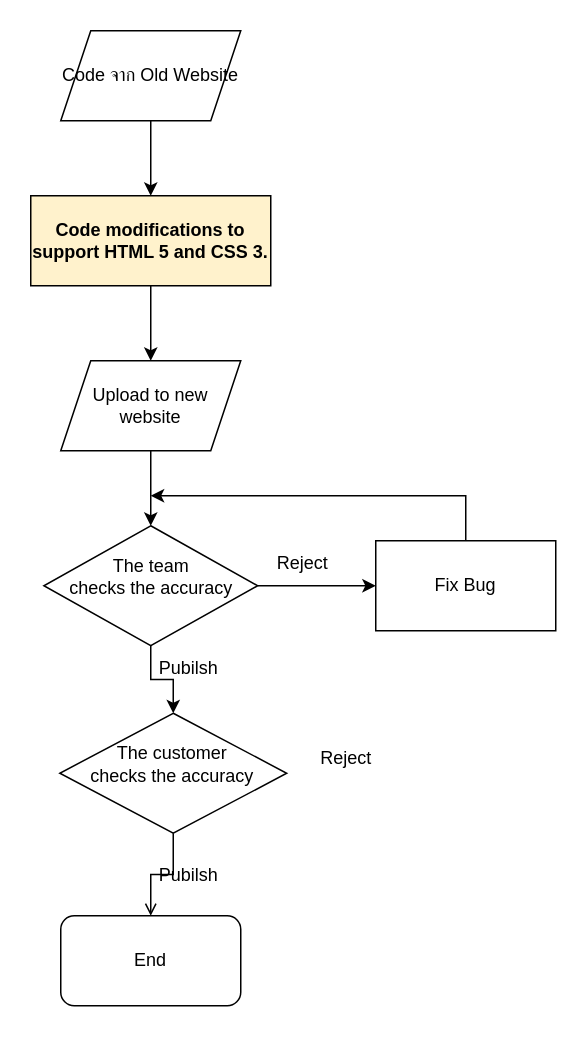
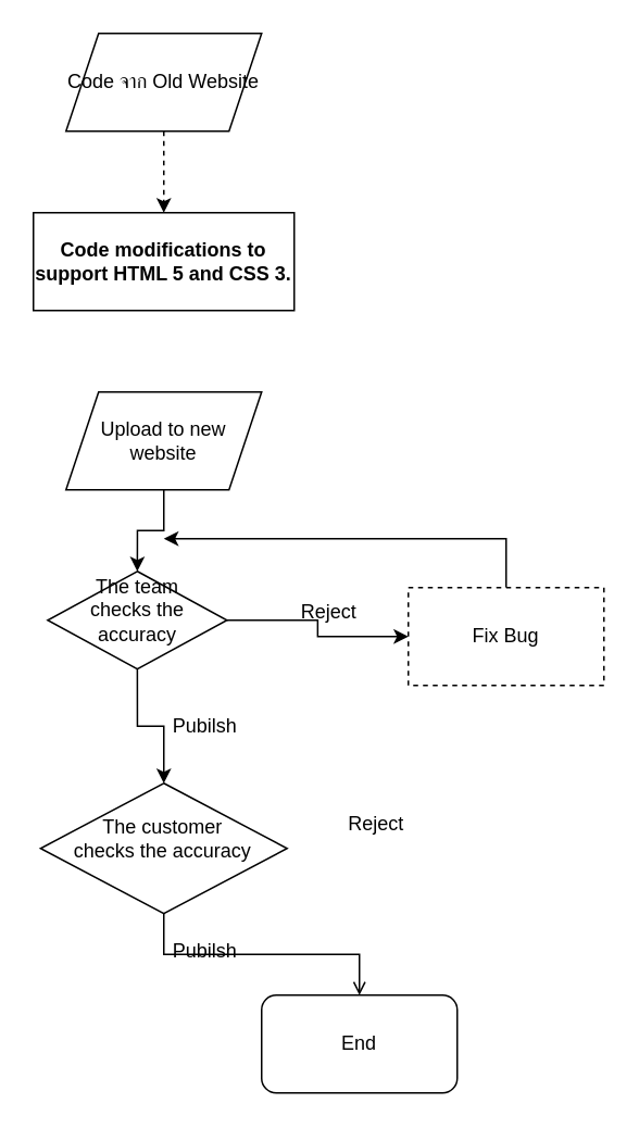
  <mxCell id="0" />
  <mxCell id="1" parent="0" />
- <mxCell id="2" style="edgeStyle=orthogonalEdgeStyle;rounded=0;orthogonalLoop=1;jettySize=auto;html=1;exitX=0.5;exitY=1;exitDx=0;exitDy=0;entryX=0.5;entryY=0;entryDx=0;entryDy=0;" edge="1" parent="1" source="3" target="5"><mxGeometry relative="1" as="geometry" /></mxCell>
+ <mxCell id="2" style="edgeStyle=orthogonalEdgeStyle;rounded=0;orthogonalLoop=1;jettySize=auto;html=1;exitX=0.5;exitY=1;exitDx=0;exitDy=0;entryX=0.5;entryY=0;entryDx=0;entryDy=0;dashed=1;" edge="1" parent="1" source="3" target="5"><mxGeometry relative="1" as="geometry" /></mxCell>
  <mxCell id="3" value="Code จาก Old Website" style="shape=parallelogram;perimeter=parallelogramPerimeter;whiteSpace=wrap;html=1;fixedSize=1;" vertex="1" parent="1"><mxGeometry x="40" y="20" width="120" height="60" as="geometry" /></mxCell>
- <mxCell id="4" style="edgeStyle=orthogonalEdgeStyle;rounded=0;orthogonalLoop=1;jettySize=auto;html=1;exitX=0.5;exitY=1;exitDx=0;exitDy=0;entryX=0.5;entryY=0;entryDx=0;entryDy=0;" edge="1" parent="1" source="5" target="7"><mxGeometry relative="1" as="geometry" /></mxCell>
- <mxCell id="5" value="&lt;br&gt;&lt;div align=&quot;center&quot;&gt;&lt;b&gt;&lt;span class=&quot;HwtZe&quot; lang=&quot;en&quot;&gt;&lt;span class=&quot;jCAhz ChMk0b&quot;&gt;&lt;span class=&quot;ryNqvb&quot;&gt;Code modifications to support HTML 5 and CSS 3.&lt;/span&gt;&lt;/span&gt;&lt;/span&gt;&lt;br&gt;&lt;/b&gt;&lt;br&gt;&lt;/div&gt;" style="rounded=0;whiteSpace=wrap;html=1;align=center;fillColor=#fff2cc;" vertex="1" parent="1"><mxGeometry x="20" y="130" width="160" height="60" as="geometry" /></mxCell>
+ <mxCell id="5" value="&lt;br&gt;&lt;div align=&quot;center&quot;&gt;&lt;b&gt;&lt;span class=&quot;HwtZe&quot; lang=&quot;en&quot;&gt;&lt;span class=&quot;jCAhz ChMk0b&quot;&gt;&lt;span class=&quot;ryNqvb&quot;&gt;Code modifications to support HTML 5 and CSS 3.&lt;/span&gt;&lt;/span&gt;&lt;/span&gt;&lt;br&gt;&lt;/b&gt;&lt;br&gt;&lt;/div&gt;" style="rounded=0;whiteSpace=wrap;html=1;align=center;" vertex="1" parent="1"><mxGeometry x="20" y="130" width="160" height="60" as="geometry" /></mxCell>
  <mxCell id="6" style="edgeStyle=orthogonalEdgeStyle;rounded=0;orthogonalLoop=1;jettySize=auto;html=1;exitX=0.5;exitY=1;exitDx=0;exitDy=0;entryX=0.5;entryY=0;entryDx=0;entryDy=0;" edge="1" parent="1" source="7" target="10"><mxGeometry relative="1" as="geometry" /></mxCell>
  <mxCell id="7" value="&lt;br&gt;&lt;div align=&quot;center&quot;&gt;&lt;span class=&quot;HwtZe&quot; lang=&quot;en&quot;&gt;&lt;span class=&quot;jCAhz ChMk0b C1N51c&quot;&gt;&lt;span class=&quot;ryNqvb&quot;&gt;Upload to new website&lt;/span&gt;&lt;/span&gt;&lt;/span&gt;&lt;br&gt;&lt;br&gt;&lt;/div&gt;" style="shape=parallelogram;perimeter=parallelogramPerimeter;whiteSpace=wrap;html=1;fixedSize=1;size=20;align=center;" vertex="1" parent="1"><mxGeometry x="40" y="240" width="120" height="60" as="geometry" /></mxCell>
  <mxCell id="8" style="edgeStyle=orthogonalEdgeStyle;rounded=0;orthogonalLoop=1;jettySize=auto;html=1;exitX=1;exitY=0.5;exitDx=0;exitDy=0;entryX=0;entryY=0.5;entryDx=0;entryDy=0;" edge="1" parent="1" source="10" target="14"><mxGeometry relative="1" as="geometry" /></mxCell>
  <mxCell id="9" style="edgeStyle=orthogonalEdgeStyle;rounded=0;orthogonalLoop=1;jettySize=auto;html=1;exitX=0.5;exitY=1;exitDx=0;exitDy=0;entryX=0.5;entryY=0;entryDx=0;entryDy=0;" edge="1" parent="1" source="10" target="12"><mxGeometry relative="1" as="geometry" /></mxCell>
- <mxCell id="10" value="&lt;span class=&quot;HwtZe&quot; lang=&quot;en&quot;&gt;&lt;span class=&quot;jCAhz ChMk0b C1N51c&quot;&gt;&lt;span class=&quot;ryNqvb&quot;&gt;The team &lt;br&gt;&lt;/span&gt;&lt;/span&gt;&lt;/span&gt;&lt;div align=&quot;center&quot;&gt;&lt;span class=&quot;HwtZe&quot; lang=&quot;en&quot;&gt;&lt;span class=&quot;jCAhz ChMk0b C1N51c&quot;&gt;&lt;span class=&quot;ryNqvb&quot;&gt;checks the accuracy&lt;/span&gt;&lt;/span&gt;&lt;/span&gt;&lt;/div&gt;&lt;p&gt;&lt;/p&gt;" style="rhombus;whiteSpace=wrap;html=1;align=center;" vertex="1" parent="1"><mxGeometry x="28.75" y="350" width="142.5" height="80" as="geometry" /></mxCell>
+ <mxCell id="10" value="&lt;span class=&quot;HwtZe&quot; lang=&quot;en&quot;&gt;&lt;span class=&quot;jCAhz ChMk0b C1N51c&quot;&gt;&lt;span class=&quot;ryNqvb&quot;&gt;The team &lt;br&gt;&lt;/span&gt;&lt;/span&gt;&lt;/span&gt;&lt;div align=&quot;center&quot;&gt;&lt;span class=&quot;HwtZe&quot; lang=&quot;en&quot;&gt;&lt;span class=&quot;jCAhz ChMk0b C1N51c&quot;&gt;&lt;span class=&quot;ryNqvb&quot;&gt;checks the accuracy&lt;/span&gt;&lt;/span&gt;&lt;/span&gt;&lt;/div&gt;&lt;p&gt;&lt;/p&gt;" style="rhombus;whiteSpace=wrap;html=1;align=center;" vertex="1" parent="1"><mxGeometry x="28.75" y="350" width="110" height="60" as="geometry" /></mxCell>
  <mxCell id="11" style="edgeStyle=orthogonalEdgeStyle;rounded=0;orthogonalLoop=1;jettySize=auto;html=1;exitX=0.5;exitY=1;exitDx=0;exitDy=0;entryX=0.5;entryY=0;entryDx=0;entryDy=0;endArrow=open;" edge="1" parent="1" source="12" target="15"><mxGeometry relative="1" as="geometry" /></mxCell>
- <mxCell id="12" value="&lt;span class=&quot;HwtZe&quot; lang=&quot;en&quot;&gt;&lt;span class=&quot;jCAhz ChMk0b C1N51c&quot;&gt;&lt;span class=&quot;ryNqvb&quot;&gt;The customer&lt;br&gt;&lt;/span&gt;&lt;/span&gt;&lt;/span&gt;&lt;div align=&quot;center&quot;&gt;&lt;span class=&quot;HwtZe&quot; lang=&quot;en&quot;&gt;&lt;span class=&quot;jCAhz ChMk0b C1N51c&quot;&gt;&lt;span class=&quot;ryNqvb&quot;&gt;checks the accuracy&lt;/span&gt;&lt;/span&gt;&lt;/span&gt;&lt;/div&gt;&lt;p&gt;&lt;/p&gt;" style="rhombus;whiteSpace=wrap;html=1;align=center;" vertex="1" parent="1"><mxGeometry x="39.38" y="475" width="151.25" height="80" as="geometry" /></mxCell>
+ <mxCell id="12" value="&lt;span class=&quot;HwtZe&quot; lang=&quot;en&quot;&gt;&lt;span class=&quot;jCAhz ChMk0b C1N51c&quot;&gt;&lt;span class=&quot;ryNqvb&quot;&gt;The customer&lt;br&gt;&lt;/span&gt;&lt;/span&gt;&lt;/span&gt;&lt;div align=&quot;center&quot;&gt;&lt;span class=&quot;HwtZe&quot; lang=&quot;en&quot;&gt;&lt;span class=&quot;jCAhz ChMk0b C1N51c&quot;&gt;&lt;span class=&quot;ryNqvb&quot;&gt;checks the accuracy&lt;/span&gt;&lt;/span&gt;&lt;/span&gt;&lt;/div&gt;&lt;p&gt;&lt;/p&gt;" style="rhombus;whiteSpace=wrap;html=1;align=center;" vertex="1" parent="1"><mxGeometry x="24.38" y="480" width="151.25" height="80" as="geometry" /></mxCell>
  <mxCell id="13" style="edgeStyle=orthogonalEdgeStyle;rounded=0;orthogonalLoop=1;jettySize=auto;html=1;exitX=0.5;exitY=0;exitDx=0;exitDy=0;" edge="1" parent="1" source="14"><mxGeometry relative="1" as="geometry"><mxPoint x="100" y="330" as="targetPoint" /><Array as="points"><mxPoint x="310" y="330" /><mxPoint x="100" y="330" /></Array></mxGeometry></mxCell>
- <mxCell id="14" value="Fix Bug" style="rounded=0;whiteSpace=wrap;html=1;" vertex="1" parent="1"><mxGeometry x="250" y="360" width="120" height="60" as="geometry" /></mxCell>
- <mxCell id="15" value="End" style="rounded=1;whiteSpace=wrap;html=1;" vertex="1" parent="1"><mxGeometry x="40" y="610" width="120" height="60" as="geometry" /></mxCell>
+ <mxCell id="14" value="Fix Bug" style="rounded=0;whiteSpace=wrap;html=1;dashed=1;" vertex="1" parent="1"><mxGeometry x="250" y="360" width="120" height="60" as="geometry" /></mxCell>
+ <mxCell id="15" value="End" style="rounded=1;whiteSpace=wrap;html=1;" vertex="1" parent="1"><mxGeometry x="160" y="610" width="120" height="60" as="geometry" /></mxCell>
  <mxCell id="16" value="Pubilsh" style="text;html=1;align=center;verticalAlign=middle;resizable=0;points=[];autosize=1;strokeColor=none;fillColor=none;" vertex="1" parent="1"><mxGeometry x="90" y="430" width="70" height="30" as="geometry" /></mxCell>
  <mxCell id="17" value="Pubilsh" style="text;html=1;align=center;verticalAlign=middle;resizable=0;points=[];autosize=1;strokeColor=none;fillColor=none;" vertex="1" parent="1"><mxGeometry x="90" y="568" width="70" height="30" as="geometry" /></mxCell>
  <mxCell id="18" value="Reject" style="text;html=1;align=center;verticalAlign=middle;resizable=0;points=[];autosize=1;strokeColor=none;fillColor=none;" vertex="1" parent="1"><mxGeometry x="171.25" y="360" width="60" height="30" as="geometry" /></mxCell>
  <mxCell id="19" value="Reject" style="text;html=1;align=center;verticalAlign=middle;resizable=0;points=[];autosize=1;strokeColor=none;fillColor=none;" vertex="1" parent="1"><mxGeometry x="200" y="490" width="60" height="30" as="geometry" /></mxCell>
